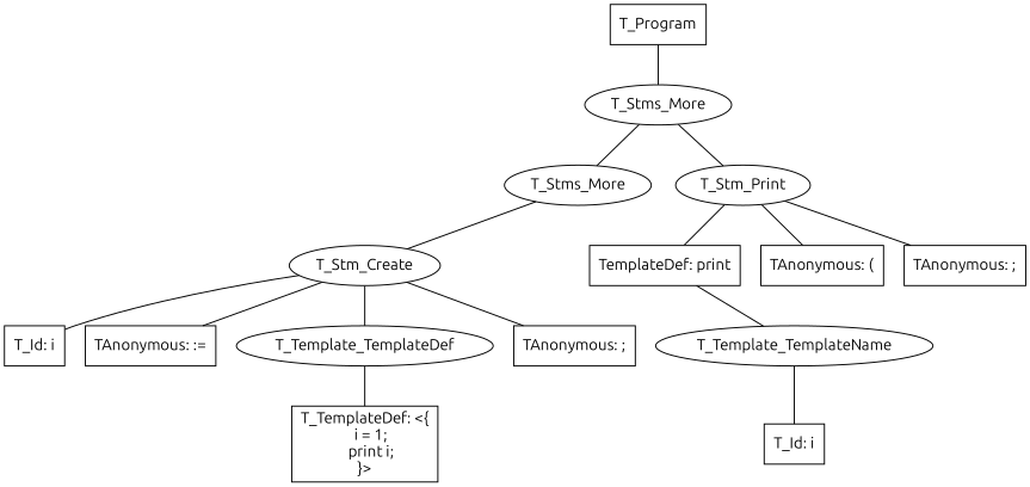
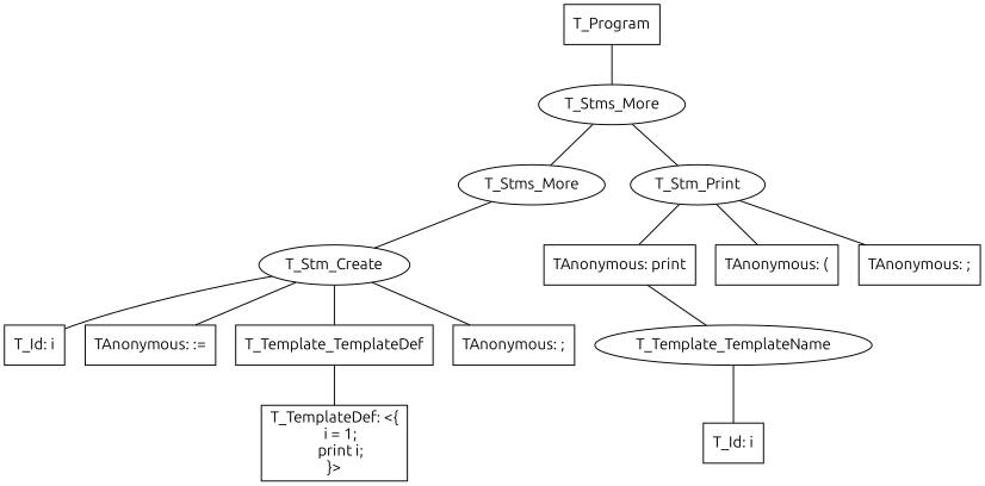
  graph {
    fontname=Ubuntu
    node [fontname=Ubuntu shape=rect]
    edge [fontname=Ubuntu]
    n1 [label=T_Program shape=box]
    n2 [label=T_Stms_More shape=""]
    n3 [label=T_Stms_More shape=""]
    n4 [label=T_Stm_Print shape=""]
    n5 [label=T_Stm_Create shape=""]
-   n6 [label="TemplateDef: print"]
+   n6 [label="TAnonymous: print"]
    n7 [label="TAnonymous: ("]
    n8 [label="TAnonymous: ;"]
    n9 [label="T_Id: i"]
    n10 [label="TAnonymous: :="]
-   n11 [label=T_Template_TemplateDef shape=""]
+   n11 [label=T_Template_TemplateDef shape=box]
    n12 [label="TAnonymous: ;"]
    n13 [label="T_TemplateDef: <{\n    i = 1;\n    print i;\n}>"]
    n14 [label=T_Template_TemplateName shape=""]
    n15 [label="T_Id: i"]
    n1 -- n2
    n2 -- n3
    n2 -- n4
    n3 -- n5
    n4 -- n6
    n4 -- n7
    n4 -- n8
    n5 -- n9
    n5 -- n10
    n5 -- n11
    n5 -- n12
    n6 -- n14
    n11 -- n13
    n14 -- n15
  }
